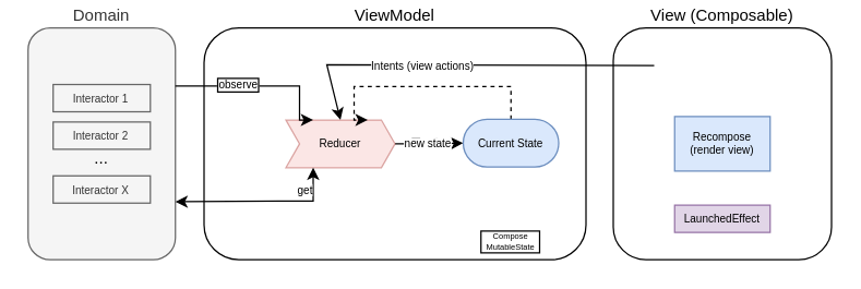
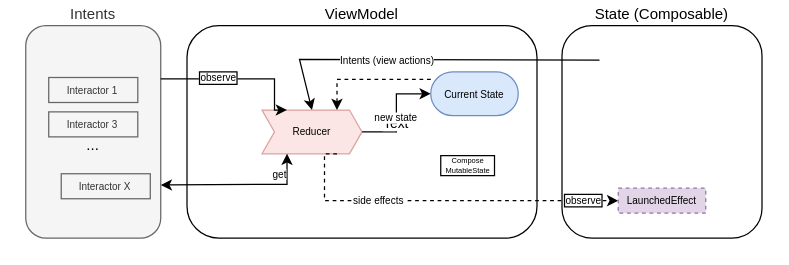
  <mxCell id="0" />
  <mxCell id="1" parent="0" />
  <mxCell id="2" value="ViewModel" style="rounded=1;whiteSpace=wrap;html=1;labelPosition=center;verticalLabelPosition=top;align=center;verticalAlign=bottom;strokeColor=default;fontFamily=Helvetica;fontSize=12;fontColor=default;fillColor=default;" vertex="1" parent="1"><mxGeometry x="149" y="20" width="280" height="170" as="geometry" /></mxCell>
- <mxCell id="3" value="View (Composable)" style="rounded=1;whiteSpace=wrap;html=1;labelPosition=center;verticalLabelPosition=top;align=center;verticalAlign=bottom;strokeColor=default;fontFamily=Helvetica;fontSize=12;fontColor=default;fillColor=default;" vertex="1" parent="1"><mxGeometry x="449" y="20" width="160" height="170" as="geometry" /></mxCell>
+ <mxCell id="3" value="State (Composable)" style="rounded=1;whiteSpace=wrap;html=1;labelPosition=center;verticalLabelPosition=top;align=center;verticalAlign=bottom;strokeColor=default;fontFamily=Helvetica;fontSize=12;fontColor=default;fillColor=default;" vertex="1" parent="1"><mxGeometry x="449" y="20" width="160" height="170" as="geometry" /></mxCell>
  <mxCell id="4" value="" style="endArrow=classic;html=1;rounded=0;fontSize=10;entryX=0.5;entryY=0;entryDx=0;entryDy=0;" edge="1" parent="1" target="10"><mxGeometry width="50" height="50" relative="1" as="geometry"><mxPoint x="479" y="47.5" as="sourcePoint" /><mxPoint x="259" y="85" as="targetPoint" /><Array as="points"><mxPoint x="239" y="47" /></Array></mxGeometry></mxCell>
  <mxCell id="5" value="Intents (view actions)" style="edgeLabel;html=1;align=center;verticalAlign=middle;resizable=0;points=[];fontSize=8;" vertex="1" connectable="0" parent="4"><mxGeometry x="0.256" y="1" relative="1" as="geometry"><mxPoint x="7" y="-1" as="offset" /></mxGeometry></mxCell>
- <mxCell id="6" value="Recompose (render view)" style="rounded=0;whiteSpace=wrap;html=1;fontSize=8;strokeColor=#6c8ebf;align=center;verticalAlign=middle;fontFamily=Helvetica;fillColor=#dae8fc;" vertex="1" parent="1"><mxGeometry x="494" y="85" width="70" height="40" as="geometry" /></mxCell>
  <mxCell id="7" style="edgeStyle=orthogonalEdgeStyle;rounded=0;orthogonalLoop=1;jettySize=auto;html=1;entryX=0;entryY=0.5;entryDx=0;entryDy=0;" edge="1" parent="1" source="10" target="25"><mxGeometry relative="1" as="geometry"><mxPoint x="329" y="105" as="targetPoint" /></mxGeometry></mxCell>
  <mxCell id="8" value="Text" style="edgeLabel;html=1;align=center;verticalAlign=middle;resizable=0;points=[];" vertex="1" connectable="0" parent="7"><mxGeometry x="-0.181" y="1" relative="1" as="geometry"><mxPoint as="offset" /></mxGeometry></mxCell>
  <mxCell id="9" value="&lt;font&gt;new state&lt;/font&gt;" style="edgeLabel;html=1;align=center;verticalAlign=middle;resizable=0;points=[];fontSize=8;" vertex="1" connectable="0" parent="7"><mxGeometry x="-0.089" y="1" relative="1" as="geometry"><mxPoint as="offset" /></mxGeometry></mxCell>
  <mxCell id="10" value="Reducer" style="shape=step;perimeter=stepPerimeter;whiteSpace=wrap;html=1;fixedSize=1;size=10;fontSize=8;fillColor=#f8cecc;strokeColor=#b85450;opacity=50;" vertex="1" parent="1"><mxGeometry x="209" y="87.5" width="80" height="35" as="geometry" /></mxCell>
- <mxCell id="14" value="&lt;span&gt;LaunchedEffect&lt;/span&gt;" style="rounded=0;whiteSpace=wrap;html=1;dashed=0;fontSize=8;fillColor=#e1d5e7;strokeColor=#9673a6;" vertex="1" parent="1"><mxGeometry x="494" y="150" width="70" height="20" as="geometry" /></mxCell>
- <mxCell id="15" value="Domain" style="rounded=1;whiteSpace=wrap;html=1;labelPosition=center;verticalLabelPosition=top;align=center;verticalAlign=bottom;strokeColor=#666666;fontFamily=Helvetica;fontSize=12;fontColor=#333333;fillColor=#f5f5f5;" vertex="1" parent="1"><mxGeometry x="20" y="20" width="108" height="170" as="geometry" /></mxCell>
+ <mxCell id="11" style="edgeStyle=orthogonalEdgeStyle;rounded=0;orthogonalLoop=1;jettySize=auto;html=1;entryX=0;entryY=0.5;entryDx=0;entryDy=0;dashed=1;exitX=0.75;exitY=1;exitDx=0;exitDy=0;" edge="1" parent="1" source="10" target="14"><mxGeometry relative="1" as="geometry"><Array as="points"><mxPoint x="259" y="160" /></Array></mxGeometry></mxCell>
+ <mxCell id="12" value="observe" style="edgeLabel;html=1;align=center;verticalAlign=middle;resizable=0;points=[];fontSize=8;labelBorderColor=default;" vertex="1" connectable="0" parent="11"><mxGeometry x="0.796" relative="1" as="geometry"><mxPoint y="-1" as="offset" /></mxGeometry></mxCell>
+ <mxCell id="13" value="side effects" style="edgeLabel;html=1;align=center;verticalAlign=middle;resizable=0;points=[];fontSize=8;" vertex="1" connectable="0" parent="11"><mxGeometry x="-0.36" relative="1" as="geometry"><mxPoint y="-1" as="offset" /></mxGeometry></mxCell>
+ <mxCell id="14" value="&lt;span&gt;LaunchedEffect&lt;/span&gt;" style="rounded=0;whiteSpace=wrap;html=1;dashed=1;fontSize=8;fillColor=#e1d5e7;strokeColor=#9673a6;" vertex="1" parent="1"><mxGeometry x="494" y="150" width="70" height="20" as="geometry" /></mxCell>
+ <mxCell id="15" value="Intents" style="rounded=1;whiteSpace=wrap;html=1;labelPosition=center;verticalLabelPosition=top;align=center;verticalAlign=bottom;strokeColor=#666666;fontFamily=Helvetica;fontSize=12;fontColor=#333333;fillColor=#f5f5f5;" vertex="1" parent="1"><mxGeometry x="20" y="20" width="108" height="170" as="geometry" /></mxCell>
  <mxCell id="16" value="Interactor 1" style="rounded=0;whiteSpace=wrap;html=1;fillColor=#f5f5f5;fontColor=#333333;strokeColor=#666666;fontSize=8;" vertex="1" parent="1"><mxGeometry x="38.38" y="61.5" width="71.25" height="20" as="geometry" /></mxCell>
- <mxCell id="17" value="Interactor 2" style="rounded=0;whiteSpace=wrap;html=1;fillColor=#f5f5f5;fontColor=#333333;strokeColor=#666666;fontSize=8;" vertex="1" parent="1"><mxGeometry x="38.37" y="89" width="71.25" height="20" as="geometry" /></mxCell>
- <mxCell id="18" value="Interactor X" style="rounded=0;whiteSpace=wrap;html=1;fillColor=#f5f5f5;fontColor=#333333;strokeColor=#666666;fontSize=8;" vertex="1" parent="1"><mxGeometry x="38.38" y="128.5" width="71.25" height="20" as="geometry" /></mxCell>
+ <mxCell id="17" value="Interactor 3" style="rounded=0;whiteSpace=wrap;html=1;fillColor=#f5f5f5;fontColor=#333333;strokeColor=#666666;fontSize=8;" vertex="1" parent="1"><mxGeometry x="38.37" y="89" width="71.25" height="20" as="geometry" /></mxCell>
+ <mxCell id="18" value="Interactor X" style="rounded=0;whiteSpace=wrap;html=1;fillColor=#f5f5f5;fontColor=#333333;strokeColor=#666666;fontSize=8;" vertex="1" parent="1"><mxGeometry x="48.38" y="138.5" width="71.25" height="20" as="geometry" /></mxCell>
  <mxCell id="19" style="edgeStyle=orthogonalEdgeStyle;rounded=0;orthogonalLoop=1;jettySize=auto;html=1;entryX=0.25;entryY=0;entryDx=0;entryDy=0;exitX=1;exitY=0.25;exitDx=0;exitDy=0;" edge="1" parent="1" source="15" target="10"><mxGeometry relative="1" as="geometry"><mxPoint x="129" y="50" as="sourcePoint" /><Array as="points"><mxPoint x="219" y="63" /></Array></mxGeometry></mxCell>
  <mxCell id="20" value="observe" style="edgeLabel;html=1;align=center;verticalAlign=middle;resizable=0;points=[];fontSize=8;labelBorderColor=default;spacingTop=2;spacing=3;spacingLeft=-2;" vertex="1" connectable="0" parent="19"><mxGeometry x="0.332" relative="1" as="geometry"><mxPoint x="-38" y="-2" as="offset" /></mxGeometry></mxCell>
  <mxCell id="21" style="edgeStyle=orthogonalEdgeStyle;rounded=0;orthogonalLoop=1;jettySize=auto;html=1;exitX=0.25;exitY=1;exitDx=0;exitDy=0;startArrow=classic;startFill=1;entryX=1;entryY=0.75;entryDx=0;entryDy=0;" edge="1" parent="1" source="10" target="15"><mxGeometry relative="1" as="geometry"><mxPoint x="117" y="140" as="targetPoint" /><Array as="points"><mxPoint x="219" y="147" /><mxPoint x="128" y="147" /></Array></mxGeometry></mxCell>
  <mxCell id="22" value="get" style="edgeLabel;html=1;align=center;verticalAlign=middle;resizable=0;points=[];fontSize=8;" vertex="1" connectable="0" parent="21"><mxGeometry x="0.418" y="1" relative="1" as="geometry"><mxPoint x="58" y="-10" as="offset" /></mxGeometry></mxCell>
  <mxCell id="23" value="..." style="text;align=center;verticalAlign=middle;rounded=0;whiteSpace=wrap;html=1;" vertex="1" parent="1"><mxGeometry x="50.99" y="109" width="46.01" height="13" as="geometry" /></mxCell>
  <mxCell id="24" style="edgeStyle=orthogonalEdgeStyle;rounded=0;orthogonalLoop=1;jettySize=auto;html=1;entryX=0.75;entryY=0;entryDx=0;entryDy=0;dashed=1;" edge="1" parent="1" source="25" target="10"><mxGeometry relative="1" as="geometry"><Array as="points"><mxPoint x="374" y="63" /><mxPoint x="259" y="63" /></Array></mxGeometry></mxCell>
- <mxCell id="25" value="Current State" style="rounded=1;whiteSpace=wrap;html=1;fillColor=#dae8fc;strokeColor=#6c8ebf;fontSize=8;arcSize=50;" vertex="1" parent="1"><mxGeometry x="339" y="87" width="70" height="35" as="geometry" /></mxCell>
- <mxCell id="26" value="Compose MutableState" style="text;align=center;verticalAlign=middle;rounded=0;whiteSpace=wrap;html=1;fontSize=6;labelBackgroundColor=none;labelBorderColor=default;" vertex="1" parent="1"><mxGeometry x="351" y="170" width="46.01" height="13" as="geometry" /></mxCell>
+ <mxCell id="25" value="Current State" style="rounded=1;whiteSpace=wrap;html=1;fillColor=#dae8fc;strokeColor=#6c8ebf;fontSize=8;arcSize=50;" vertex="1" parent="1"><mxGeometry x="344" y="57" width="70" height="35" as="geometry" /></mxCell>
+ <mxCell id="26" value="Compose MutableState" style="text;align=center;verticalAlign=middle;rounded=0;whiteSpace=wrap;html=1;fontSize=6;labelBackgroundColor=none;labelBorderColor=default;" vertex="1" parent="1"><mxGeometry x="351" y="125" width="46.01" height="13" as="geometry" /></mxCell>
